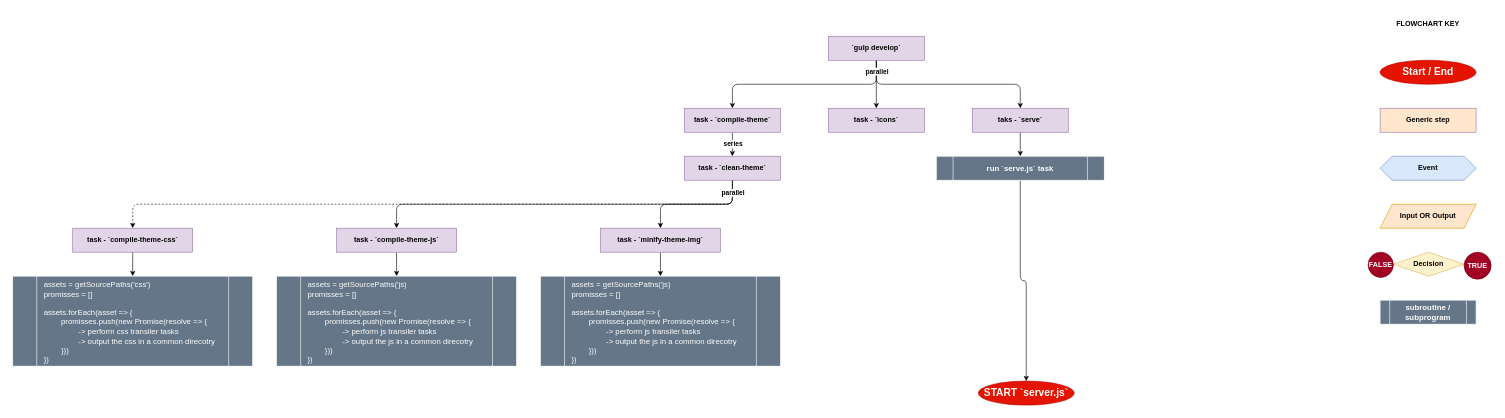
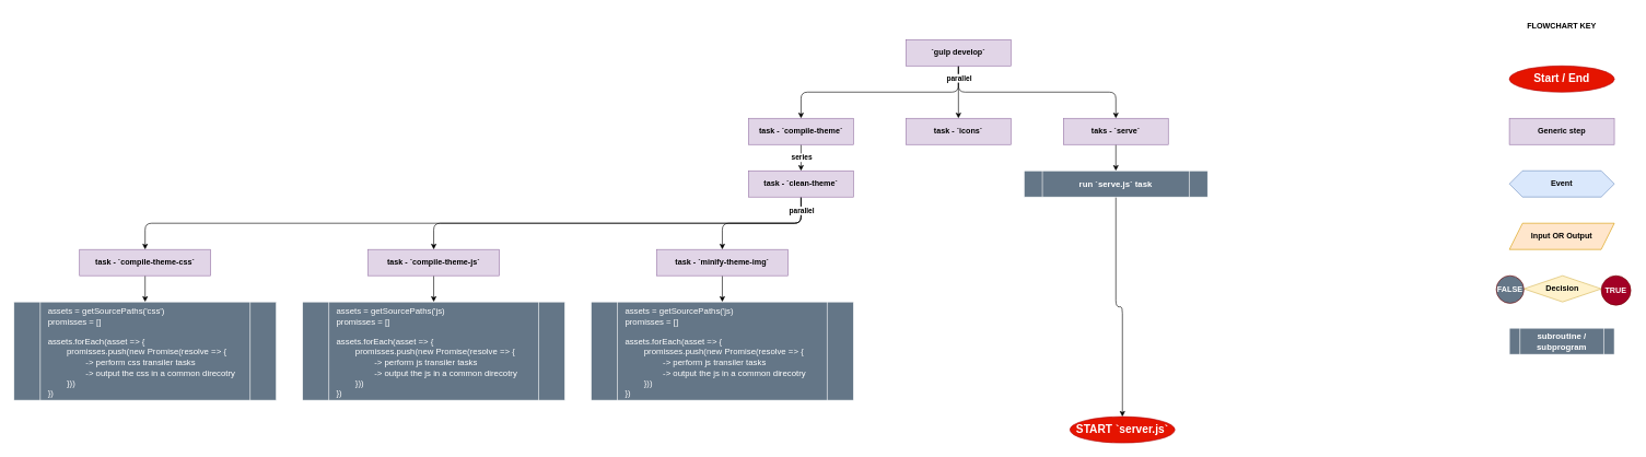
  <mxCell id="0" />
  <mxCell id="1" parent="0" />
  <mxCell id="2" value="&lt;b&gt;FLOWCHART KEY&lt;/b&gt;" style="text;html=1;strokeColor=none;fillColor=none;align=center;verticalAlign=middle;whiteSpace=wrap;rounded=0;" vertex="1" parent="1"><mxGeometry x="2300" y="20" width="160" height="40" as="geometry" /></mxCell>
  <mxCell id="3" value="&lt;b&gt;Event&lt;/b&gt;" style="shape=hexagon;perimeter=hexagonPerimeter2;whiteSpace=wrap;html=1;fixedSize=1;fillColor=#dae8fc;strokeColor=#6c8ebf;fontColor=#000000;" vertex="1" parent="1"><mxGeometry x="2300" y="260" width="160" height="40" as="geometry" /></mxCell>
  <mxCell id="4" value="&lt;b&gt;Input OR Output&lt;/b&gt;" style="shape=parallelogram;perimeter=parallelogramPerimeter;whiteSpace=wrap;html=1;fixedSize=1;fillColor=#ffe6cc;strokeColor=#d79b00;fontColor=#000000;" vertex="1" parent="1"><mxGeometry x="2300" y="340" width="160" height="40" as="geometry" /></mxCell>
  <mxCell id="5" value="Start / End" style="ellipse;whiteSpace=wrap;html=1;fontSize=17;fillColor=#e51400;strokeColor=#B20000;fontColor=#ffffff;fontStyle=1" vertex="1" parent="1"><mxGeometry x="2300" y="100" width="160" height="40" as="geometry" /></mxCell>
  <mxCell id="6" value="" style="group" vertex="1" connectable="0" parent="1"><mxGeometry x="2280" y="420" width="205.09" height="45" as="geometry" /></mxCell>
  <mxCell id="7" value="&lt;b&gt;Decision&lt;/b&gt;" style="rhombus;whiteSpace=wrap;html=1;fillColor=#fff2cc;strokeColor=#d6b656;fontColor=#000000;" vertex="1" parent="6"><mxGeometry x="42.12" width="117.972" height="40" as="geometry" /></mxCell>
  <mxCell id="8" value="TRUE" style="ellipse;whiteSpace=wrap;html=1;aspect=fixed;fontColor=#ffffff;fillColor=#a20025;strokeColor=#6F0000;fontStyle=1" vertex="1" parent="6"><mxGeometry x="160.09" width="45" height="45" as="geometry" /></mxCell>
- <mxCell id="9" value="FALSE" style="ellipse;whiteSpace=wrap;html=1;aspect=fixed;fontColor=#ffffff;fillColor=#a20025;strokeColor=#6F0000;fontStyle=1" vertex="1" parent="6"><mxGeometry width="42.12" height="42.12" as="geometry" /></mxCell>
- <mxCell id="10" value="&lt;b&gt;Generic step&lt;/b&gt;" style="rounded=0;whiteSpace=wrap;html=1;fillColor=#ffe6cc;strokeColor=#9673a6;fontColor=#000000;" vertex="1" parent="1"><mxGeometry x="2300" y="180" width="160" height="40" as="geometry" /></mxCell>
+ <mxCell id="9" value="FALSE" style="ellipse;whiteSpace=wrap;html=1;aspect=fixed;fontColor=#ffffff;fillColor=#647687;strokeColor=#6F0000;fontStyle=1;" vertex="1" parent="6"><mxGeometry width="42.12" height="42.12" as="geometry" /></mxCell>
+ <mxCell id="10" value="&lt;b&gt;Generic step&lt;/b&gt;" style="rounded=0;whiteSpace=wrap;html=1;fillColor=#e1d5e7;strokeColor=#9673a6;fontColor=#000000;" vertex="1" parent="1"><mxGeometry x="2300" y="180" width="160" height="40" as="geometry" /></mxCell>
  <mxCell id="11" value="subroutine / subprogram" style="shape=process;whiteSpace=wrap;html=1;backgroundOutline=1;fontSize=13;fillColor=#647687;fontColor=#ffffff;fontStyle=1;strokeColor=#FFFFFF;" vertex="1" parent="1"><mxGeometry x="2300" y="500" width="160" height="40" as="geometry" /></mxCell>
  <mxCell id="12" style="edgeStyle=orthogonalEdgeStyle;html=1;entryX=0.5;entryY=0;entryDx=0;entryDy=0;" edge="1" parent="1" source="16" target="19"><mxGeometry relative="1" as="geometry"><Array as="points"><mxPoint x="1460" y="140" /><mxPoint x="1220" y="140" /></Array></mxGeometry></mxCell>
  <mxCell id="13" style="edgeStyle=orthogonalEdgeStyle;html=1;entryX=0.5;entryY=0;entryDx=0;entryDy=0;" edge="1" parent="1" source="16" target="20"><mxGeometry relative="1" as="geometry" /></mxCell>
  <mxCell id="14" style="edgeStyle=orthogonalEdgeStyle;html=1;" edge="1" parent="1" source="16" target="22"><mxGeometry relative="1" as="geometry"><Array as="points"><mxPoint x="1460" y="140" /><mxPoint x="1700" y="140" /></Array></mxGeometry></mxCell>
  <mxCell id="15" value="parallel" style="edgeLabel;html=1;align=center;verticalAlign=middle;resizable=0;points=[];fontStyle=1" vertex="1" connectable="0" parent="14"><mxGeometry x="-0.887" relative="1" as="geometry"><mxPoint as="offset" /></mxGeometry></mxCell>
  <mxCell id="16" value="&lt;b&gt;`gulp develop`&lt;/b&gt;" style="rounded=0;whiteSpace=wrap;html=1;fillColor=#e1d5e7;strokeColor=#9673a6;fontColor=#000000;" vertex="1" parent="1"><mxGeometry x="1380" y="60" width="160" height="40" as="geometry" /></mxCell>
  <mxCell id="17" style="edgeStyle=orthogonalEdgeStyle;html=1;" edge="1" parent="1" source="19" target="27"><mxGeometry relative="1" as="geometry" /></mxCell>
  <mxCell id="18" value="&lt;b&gt;series&lt;/b&gt;" style="edgeLabel;html=1;align=center;verticalAlign=middle;resizable=0;points=[];" vertex="1" connectable="0" parent="17"><mxGeometry x="-0.05" relative="1" as="geometry"><mxPoint as="offset" /></mxGeometry></mxCell>
  <mxCell id="19" value="&lt;b&gt;task - `compile-theme`&lt;/b&gt;" style="rounded=0;whiteSpace=wrap;html=1;fillColor=#e1d5e7;strokeColor=#9673a6;fontColor=#000000;" vertex="1" parent="1"><mxGeometry x="1140" y="180" width="160" height="40" as="geometry" /></mxCell>
  <mxCell id="20" value="&lt;b&gt;task - `icons`&lt;/b&gt;" style="rounded=0;whiteSpace=wrap;html=1;fillColor=#e1d5e7;strokeColor=#9673a6;fontColor=#000000;" vertex="1" parent="1"><mxGeometry x="1380" y="180" width="160" height="40" as="geometry" /></mxCell>
  <mxCell id="21" style="edgeStyle=orthogonalEdgeStyle;html=1;" edge="1" parent="1" source="22" target="38"><mxGeometry relative="1" as="geometry" /></mxCell>
  <mxCell id="22" value="&lt;b&gt;taks - `serve`&lt;/b&gt;" style="rounded=0;whiteSpace=wrap;html=1;fillColor=#e1d5e7;strokeColor=#9673a6;fontColor=#000000;" vertex="1" parent="1"><mxGeometry x="1620" y="180" width="160" height="40" as="geometry" /></mxCell>
- <mxCell id="23" style="edgeStyle=orthogonalEdgeStyle;html=1;entryX=0.5;entryY=0;entryDx=0;entryDy=0;dashed=1;" edge="1" parent="1" source="27" target="29"><mxGeometry relative="1" as="geometry"><Array as="points"><mxPoint x="1220" y="340" /></Array></mxGeometry></mxCell>
+ <mxCell id="23" style="edgeStyle=orthogonalEdgeStyle;html=1;entryX=0.5;entryY=0;entryDx=0;entryDy=0;" edge="1" parent="1" source="27" target="29"><mxGeometry relative="1" as="geometry"><Array as="points"><mxPoint x="1220" y="340" /></Array></mxGeometry></mxCell>
  <mxCell id="24" style="edgeStyle=orthogonalEdgeStyle;html=1;entryX=0.5;entryY=0;entryDx=0;entryDy=0;" edge="1" parent="1" source="27" target="31"><mxGeometry relative="1" as="geometry"><Array as="points"><mxPoint x="1220" y="340" /><mxPoint x="660" y="340" /></Array></mxGeometry></mxCell>
  <mxCell id="25" style="edgeStyle=orthogonalEdgeStyle;html=1;" edge="1" parent="1" source="27" target="33"><mxGeometry relative="1" as="geometry"><Array as="points"><mxPoint x="1220" y="340" /><mxPoint x="1100" y="340" /></Array></mxGeometry></mxCell>
  <mxCell id="26" value="&lt;b&gt;parallel&lt;/b&gt;" style="edgeLabel;html=1;align=center;verticalAlign=middle;resizable=0;points=[];" vertex="1" connectable="0" parent="25"><mxGeometry x="-0.876" relative="1" as="geometry"><mxPoint y="8" as="offset" /></mxGeometry></mxCell>
  <mxCell id="27" value="&lt;b&gt;task - `clean-theme`&lt;/b&gt;" style="rounded=0;whiteSpace=wrap;html=1;fillColor=#e1d5e7;strokeColor=#9673a6;fontColor=#000000;" vertex="1" parent="1"><mxGeometry x="1140" y="260" width="160" height="40" as="geometry" /></mxCell>
  <mxCell id="28" style="edgeStyle=orthogonalEdgeStyle;html=1;" edge="1" parent="1" source="29" target="34"><mxGeometry relative="1" as="geometry" /></mxCell>
  <mxCell id="29" value="&lt;b&gt;task - `compile-theme-css`&lt;/b&gt;" style="rounded=0;whiteSpace=wrap;html=1;fillColor=#e1d5e7;strokeColor=#9673a6;fontColor=#000000;" vertex="1" parent="1"><mxGeometry x="120" y="380" width="200" height="40" as="geometry" /></mxCell>
  <mxCell id="30" style="edgeStyle=orthogonalEdgeStyle;html=1;entryX=0.5;entryY=0;entryDx=0;entryDy=0;" edge="1" parent="1" source="31" target="35"><mxGeometry relative="1" as="geometry" /></mxCell>
  <mxCell id="31" value="&lt;b&gt;task - `compile-theme-js`&lt;/b&gt;" style="rounded=0;whiteSpace=wrap;html=1;fillColor=#e1d5e7;strokeColor=#9673a6;fontColor=#000000;" vertex="1" parent="1"><mxGeometry x="560" y="380" width="200" height="40" as="geometry" /></mxCell>
  <mxCell id="32" style="edgeStyle=orthogonalEdgeStyle;html=1;entryX=0.5;entryY=0;entryDx=0;entryDy=0;" edge="1" parent="1" source="33" target="36"><mxGeometry relative="1" as="geometry" /></mxCell>
  <mxCell id="33" value="&lt;b&gt;task - `minify-theme-img`&lt;/b&gt;" style="rounded=0;whiteSpace=wrap;html=1;fillColor=#e1d5e7;strokeColor=#9673a6;fontColor=#000000;" vertex="1" parent="1"><mxGeometry x="1000" y="380" width="200" height="40" as="geometry" /></mxCell>
  <mxCell id="34" value="&lt;span style=&quot;font-weight: normal&quot;&gt;assets = getSourcePaths('css')&lt;br&gt;promisses = []&lt;br&gt;&lt;br&gt;assets.forEach(asset =&amp;gt; {&lt;br&gt;&lt;span style=&quot;white-space: pre&quot;&gt;&#09;&lt;/span&gt;promisses.push(new Promise(resolve =&amp;gt; {&lt;br&gt;&lt;span style=&quot;white-space: pre&quot;&gt;&#09;&lt;/span&gt;&lt;span style=&quot;white-space: pre&quot;&gt;&#09;&lt;/span&gt;-&amp;gt; perform css transiler tasks&lt;br&gt;&lt;span style=&quot;white-space: pre&quot;&gt;&#09;&lt;/span&gt;&lt;span style=&quot;white-space: pre&quot;&gt;&#09;&lt;/span&gt;-&amp;gt; output the css in a common direcotry&lt;br&gt;&lt;span style=&quot;white-space: pre&quot;&gt;&#09;&lt;/span&gt;}))&lt;br&gt;})&lt;br&gt;&lt;/span&gt;" style="shape=process;whiteSpace=wrap;html=1;backgroundOutline=1;fontSize=13;fillColor=#647687;fontColor=#ffffff;fontStyle=1;strokeColor=#FFFFFF;align=left;spacingLeft=10;verticalAlign=top;" vertex="1" parent="1"><mxGeometry x="20" y="460" width="400" height="150" as="geometry" /></mxCell>
  <mxCell id="35" value="&lt;span style=&quot;font-weight: normal&quot;&gt;assets = getSourcePaths('js)&lt;br&gt;promisses = []&lt;br&gt;&lt;br&gt;assets.forEach(asset =&amp;gt; {&lt;br&gt;&lt;span style=&quot;white-space: pre&quot;&gt;&#09;&lt;/span&gt;promisses.push(new Promise(resolve =&amp;gt; {&lt;br&gt;&lt;span style=&quot;white-space: pre&quot;&gt;&#09;&lt;/span&gt;&lt;span style=&quot;white-space: pre&quot;&gt;&#09;&lt;/span&gt;-&amp;gt; perform js transiler tasks&lt;br&gt;&lt;span style=&quot;white-space: pre&quot;&gt;&#09;&lt;/span&gt;&lt;span style=&quot;white-space: pre&quot;&gt;&#09;&lt;/span&gt;-&amp;gt; output the js in a common direcotry&lt;br&gt;&lt;span style=&quot;white-space: pre&quot;&gt;&#09;&lt;/span&gt;}))&lt;br&gt;})&lt;br&gt;&lt;/span&gt;" style="shape=process;whiteSpace=wrap;html=1;backgroundOutline=1;fontSize=13;fillColor=#647687;fontColor=#ffffff;fontStyle=1;strokeColor=#FFFFFF;align=left;spacingLeft=10;verticalAlign=top;" vertex="1" parent="1"><mxGeometry x="460" y="460" width="400" height="150" as="geometry" /></mxCell>
  <mxCell id="36" value="&lt;span style=&quot;font-weight: normal&quot;&gt;assets = getSourcePaths('js)&lt;br&gt;promisses = []&lt;br&gt;&lt;br&gt;assets.forEach(asset =&amp;gt; {&lt;br&gt;&lt;span style=&quot;white-space: pre&quot;&gt;&#09;&lt;/span&gt;promisses.push(new Promise(resolve =&amp;gt; {&lt;br&gt;&lt;span style=&quot;white-space: pre&quot;&gt;&#09;&lt;/span&gt;&lt;span style=&quot;white-space: pre&quot;&gt;&#09;&lt;/span&gt;-&amp;gt; perform js transiler tasks&lt;br&gt;&lt;span style=&quot;white-space: pre&quot;&gt;&#09;&lt;/span&gt;&lt;span style=&quot;white-space: pre&quot;&gt;&#09;&lt;/span&gt;-&amp;gt; output the js in a common direcotry&lt;br&gt;&lt;span style=&quot;white-space: pre&quot;&gt;&#09;&lt;/span&gt;}))&lt;br&gt;})&lt;br&gt;&lt;/span&gt;" style="shape=process;whiteSpace=wrap;html=1;backgroundOutline=1;fontSize=13;fillColor=#647687;fontColor=#ffffff;fontStyle=1;strokeColor=#FFFFFF;align=left;spacingLeft=10;verticalAlign=top;" vertex="1" parent="1"><mxGeometry x="900" y="460" width="400" height="150" as="geometry" /></mxCell>
  <mxCell id="37" value="" style="edgeStyle=orthogonalEdgeStyle;html=1;entryX=0.5;entryY=0;entryDx=0;entryDy=0;" edge="1" parent="1" source="38" target="39"><mxGeometry relative="1" as="geometry"><mxPoint x="1760" y="380" as="targetPoint" /></mxGeometry></mxCell>
  <mxCell id="38" value="run `serve.js` task" style="shape=process;whiteSpace=wrap;html=1;backgroundOutline=1;fontSize=13;fillColor=#647687;fontColor=#ffffff;fontStyle=1;strokeColor=#FFFFFF;" vertex="1" parent="1"><mxGeometry x="1560" y="260" width="280" height="40" as="geometry" /></mxCell>
  <mxCell id="39" value="START `server.js`" style="ellipse;whiteSpace=wrap;html=1;fontSize=17;fillColor=#e51400;strokeColor=#B20000;fontColor=#ffffff;fontStyle=1" vertex="1" parent="1"><mxGeometry x="1630" y="635" width="160" height="40" as="geometry" /></mxCell>
